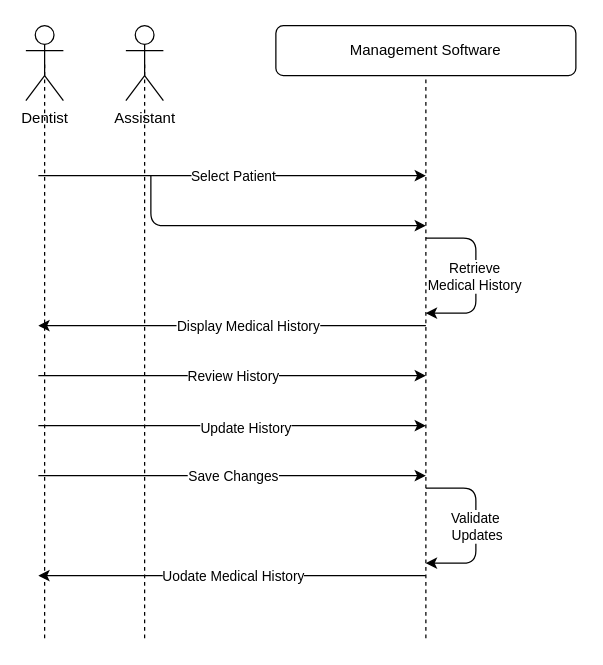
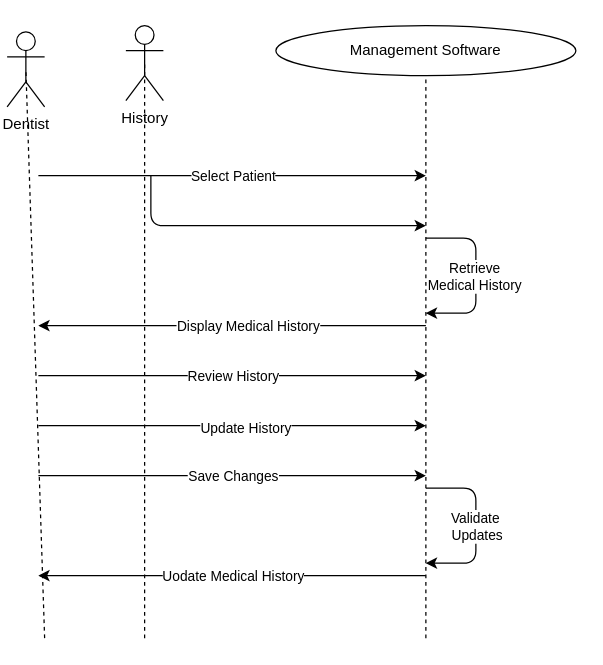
  <mxCell id="0" />
  <mxCell id="1" parent="0" />
- <mxCell id="2" value="Dentist" style="shape=umlActor;verticalLabelPosition=bottom;verticalAlign=top;html=1;outlineConnect=0;" vertex="1" parent="1"><mxGeometry x="20" y="20" width="30" height="60" as="geometry" /></mxCell>
- <mxCell id="3" value="Assistant" style="shape=umlActor;verticalLabelPosition=bottom;verticalAlign=top;html=1;outlineConnect=0;" vertex="1" parent="1"><mxGeometry x="100" y="20" width="30" height="60" as="geometry" /></mxCell>
- <mxCell id="4" value="Management Software" style="rounded=1;whiteSpace=wrap;html=1;" vertex="1" parent="1"><mxGeometry x="220" y="20" width="240" height="40" as="geometry" /></mxCell>
+ <mxCell id="2" value="Dentist" style="shape=umlActor;verticalLabelPosition=bottom;verticalAlign=top;html=1;outlineConnect=0;" vertex="1" parent="1"><mxGeometry x="5" y="25" width="30" height="60" as="geometry" /></mxCell>
+ <mxCell id="3" value="History" style="shape=umlActor;verticalLabelPosition=bottom;verticalAlign=top;html=1;outlineConnect=0;" vertex="1" parent="1"><mxGeometry x="100" y="20" width="30" height="60" as="geometry" /></mxCell>
+ <mxCell id="4" value="Management Software" style="ellipse;whiteSpace=wrap;html=1;" vertex="1" parent="1"><mxGeometry x="220" y="20" width="240" height="40" as="geometry" /></mxCell>
  <mxCell id="5" value="" style="endArrow=none;dashed=1;html=1;entryX=0.5;entryY=0.5;entryDx=0;entryDy=0;entryPerimeter=0;" edge="1" parent="1" target="2"><mxGeometry width="50" height="50" relative="1" as="geometry"><mxPoint x="35" y="510" as="sourcePoint" /><mxPoint x="50" y="120" as="targetPoint" /></mxGeometry></mxCell>
  <mxCell id="6" value="" style="endArrow=none;dashed=1;html=1;entryX=0.5;entryY=0.5;entryDx=0;entryDy=0;entryPerimeter=0;" edge="1" parent="1" target="3"><mxGeometry width="50" height="50" relative="1" as="geometry"><mxPoint x="115" y="510" as="sourcePoint" /><mxPoint x="130" y="160" as="targetPoint" /></mxGeometry></mxCell>
  <mxCell id="7" value="" style="endArrow=none;dashed=1;html=1;entryX=0.5;entryY=1;entryDx=0;entryDy=0;" edge="1" parent="1" target="4"><mxGeometry width="50" height="50" relative="1" as="geometry"><mxPoint x="340" y="510" as="sourcePoint" /><mxPoint x="300" y="170" as="targetPoint" /></mxGeometry></mxCell>
  <mxCell id="8" value="" style="endArrow=classic;html=1;" edge="1" parent="1"><mxGeometry relative="1" as="geometry"><mxPoint x="30" y="140" as="sourcePoint" /><mxPoint x="340" y="140" as="targetPoint" /></mxGeometry></mxCell>
  <mxCell id="9" value="Select Patient" style="edgeLabel;resizable=0;html=1;align=center;verticalAlign=middle;" connectable="0" vertex="1" parent="8"><mxGeometry relative="1" as="geometry" /></mxCell>
  <mxCell id="10" value="" style="endArrow=classic;html=1;" edge="1" parent="1"><mxGeometry width="50" height="50" relative="1" as="geometry"><mxPoint x="120" y="140" as="sourcePoint" /><mxPoint x="340" y="180" as="targetPoint" /><Array as="points"><mxPoint x="120" y="180" /></Array></mxGeometry></mxCell>
  <mxCell id="11" value="" style="endArrow=classic;html=1;" edge="1" parent="1"><mxGeometry relative="1" as="geometry"><mxPoint x="340" y="260" as="sourcePoint" /><mxPoint x="30" y="260" as="targetPoint" /></mxGeometry></mxCell>
  <mxCell id="12" value="Display Medical History" style="edgeLabel;html=1;align=center;verticalAlign=middle;resizable=0;points=[];" vertex="1" connectable="0" parent="11"><mxGeometry x="-0.075" relative="1" as="geometry"><mxPoint as="offset" /></mxGeometry></mxCell>
  <mxCell id="13" value="" style="endArrow=classic;html=1;" edge="1" parent="1"><mxGeometry relative="1" as="geometry"><mxPoint x="30" y="300" as="sourcePoint" /><mxPoint x="340" y="300" as="targetPoint" /></mxGeometry></mxCell>
  <mxCell id="14" value="Review History" style="edgeLabel;resizable=0;html=1;align=center;verticalAlign=middle;" connectable="0" vertex="1" parent="13"><mxGeometry relative="1" as="geometry" /></mxCell>
  <mxCell id="15" value="" style="endArrow=classic;html=1;" edge="1" parent="1"><mxGeometry relative="1" as="geometry"><mxPoint x="30" y="340" as="sourcePoint" /><mxPoint x="340" y="340" as="targetPoint" /></mxGeometry></mxCell>
  <mxCell id="16" value="Update History" style="edgeLabel;html=1;align=center;verticalAlign=middle;resizable=0;points=[];" vertex="1" connectable="0" parent="15"><mxGeometry x="0.062" y="-1" relative="1" as="geometry"><mxPoint as="offset" /></mxGeometry></mxCell>
  <mxCell id="17" value="" style="endArrow=classic;html=1;" edge="1" parent="1"><mxGeometry relative="1" as="geometry"><mxPoint x="30" y="380" as="sourcePoint" /><mxPoint x="340" y="380" as="targetPoint" /></mxGeometry></mxCell>
  <mxCell id="18" value="Save Changes" style="edgeLabel;resizable=0;html=1;align=center;verticalAlign=middle;" connectable="0" vertex="1" parent="17"><mxGeometry relative="1" as="geometry" /></mxCell>
  <mxCell id="19" value="" style="endArrow=classic;html=1;" edge="1" parent="1"><mxGeometry relative="1" as="geometry"><mxPoint x="340" y="460" as="sourcePoint" /><mxPoint x="30" y="460" as="targetPoint" /></mxGeometry></mxCell>
  <mxCell id="20" value="Uodate Medical History" style="edgeLabel;resizable=0;html=1;align=center;verticalAlign=middle;" connectable="0" vertex="1" parent="19"><mxGeometry relative="1" as="geometry" /></mxCell>
  <mxCell id="21" value="" style="endArrow=classic;html=1;" edge="1" parent="1"><mxGeometry relative="1" as="geometry"><mxPoint x="340" y="190" as="sourcePoint" /><mxPoint x="340" y="250" as="targetPoint" /><Array as="points"><mxPoint x="380" y="190" /><mxPoint x="380" y="250" /></Array></mxGeometry></mxCell>
  <mxCell id="22" value="Retrieve&lt;br&gt;Medical History" style="edgeLabel;html=1;align=center;verticalAlign=middle;resizable=0;points=[];" vertex="1" connectable="0" parent="21"><mxGeometry x="-0.181" y="-2" relative="1" as="geometry"><mxPoint y="13" as="offset" /></mxGeometry></mxCell>
  <mxCell id="23" value="" style="endArrow=classic;html=1;" edge="1" parent="1"><mxGeometry relative="1" as="geometry"><mxPoint x="340" y="390" as="sourcePoint" /><mxPoint x="340" y="450" as="targetPoint" /><Array as="points"><mxPoint x="380" y="390" /><mxPoint x="380" y="450" /></Array></mxGeometry></mxCell>
  <mxCell id="24" value="Validate&amp;nbsp;&lt;br&gt;Updates" style="edgeLabel;resizable=0;html=1;align=center;verticalAlign=middle;" connectable="0" vertex="1" parent="23"><mxGeometry relative="1" as="geometry" /></mxCell>
